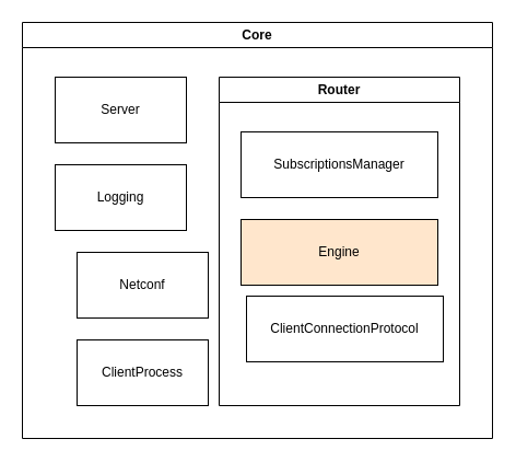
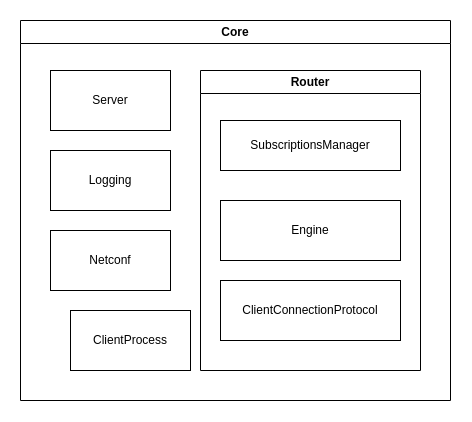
  <mxCell id="0" />
  <mxCell id="1" parent="0" />
  <mxCell id="2" value="Core" style="swimlane;whiteSpace=wrap;html=1;" vertex="1" parent="1"><mxGeometry x="20" y="20" width="430" height="380" as="geometry" /></mxCell>
  <mxCell id="3" value="Server" style="rounded=0;whiteSpace=wrap;html=1;" vertex="1" parent="2"><mxGeometry x="30" y="50" width="120" height="60" as="geometry" /></mxCell>
  <mxCell id="4" value="Logging" style="rounded=0;whiteSpace=wrap;html=1;" vertex="1" parent="2"><mxGeometry x="30" y="130" width="120" height="60" as="geometry" /></mxCell>
- <mxCell id="5" value="Netconf" style="rounded=0;whiteSpace=wrap;html=1;" vertex="1" parent="2"><mxGeometry x="50" y="210" width="120" height="60" as="geometry" /></mxCell>
+ <mxCell id="5" value="Netconf" style="rounded=0;whiteSpace=wrap;html=1;" vertex="1" parent="2"><mxGeometry x="30" y="210" width="120" height="60" as="geometry" /></mxCell>
  <mxCell id="6" value="Router" style="swimlane;whiteSpace=wrap;html=1;" vertex="1" parent="2"><mxGeometry x="180" y="50" width="220" height="300" as="geometry" /></mxCell>
- <mxCell id="7" value="SubscriptionsManager" style="rounded=0;whiteSpace=wrap;html=1;" vertex="1" parent="6"><mxGeometry x="20" y="50" width="180" height="60" as="geometry" /></mxCell>
- <mxCell id="8" value="Engine" style="rounded=0;whiteSpace=wrap;html=1;fillColor=#ffe6cc;" vertex="1" parent="6"><mxGeometry x="20" y="130" width="180" height="60" as="geometry" /></mxCell>
- <mxCell id="9" value="ClientConnectionProtocol" style="rounded=0;whiteSpace=wrap;html=1;" vertex="1" parent="6"><mxGeometry x="25" y="200" width="180" height="60" as="geometry" /></mxCell>
+ <mxCell id="7" value="SubscriptionsManager" style="rounded=0;whiteSpace=wrap;html=1;" vertex="1" parent="6"><mxGeometry x="20" y="50" width="180" height="50" as="geometry" /></mxCell>
+ <mxCell id="8" value="Engine" style="rounded=0;whiteSpace=wrap;html=1;" vertex="1" parent="6"><mxGeometry x="20" y="130" width="180" height="60" as="geometry" /></mxCell>
+ <mxCell id="9" value="ClientConnectionProtocol" style="rounded=0;whiteSpace=wrap;html=1;" vertex="1" parent="6"><mxGeometry x="20" y="210" width="180" height="60" as="geometry" /></mxCell>
  <mxCell id="10" value="ClientProcess" style="rounded=0;whiteSpace=wrap;html=1;" vertex="1" parent="2"><mxGeometry x="50" y="290" width="120" height="60" as="geometry" /></mxCell>
